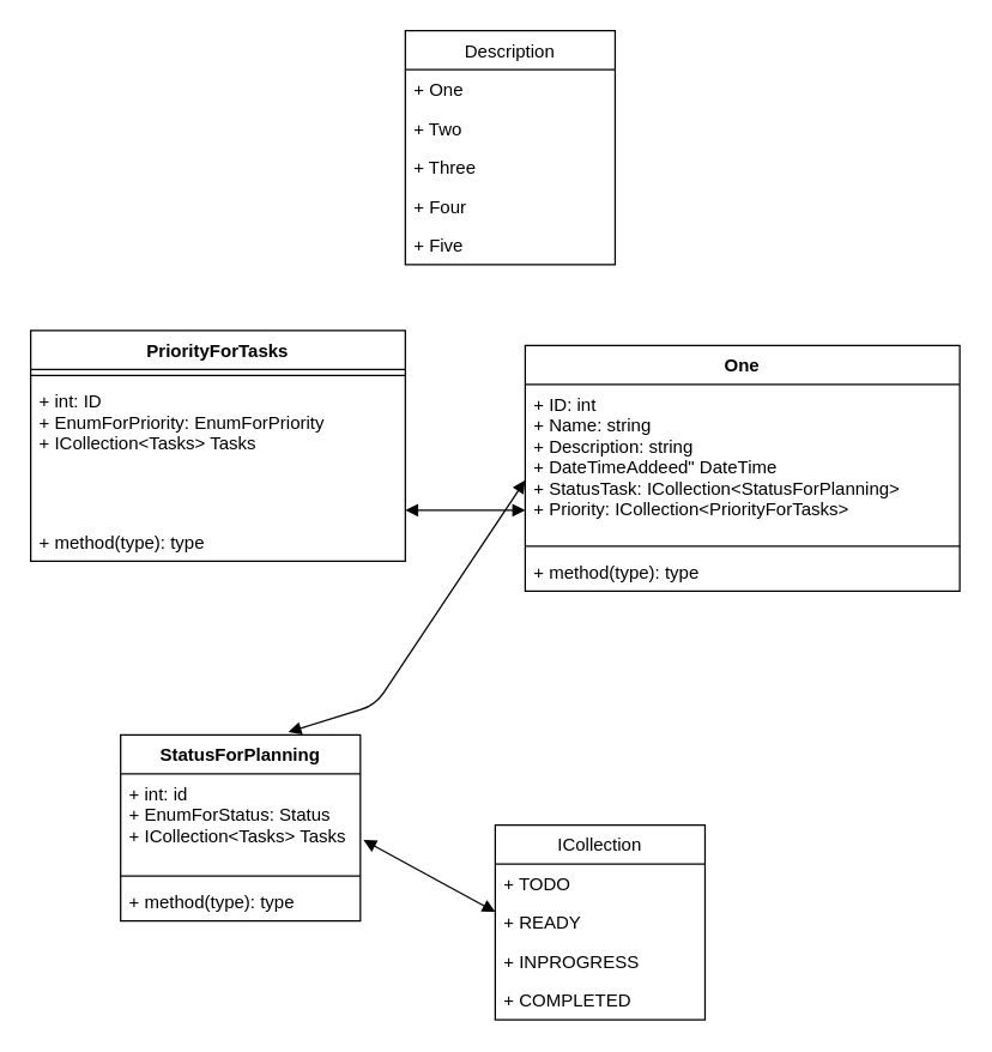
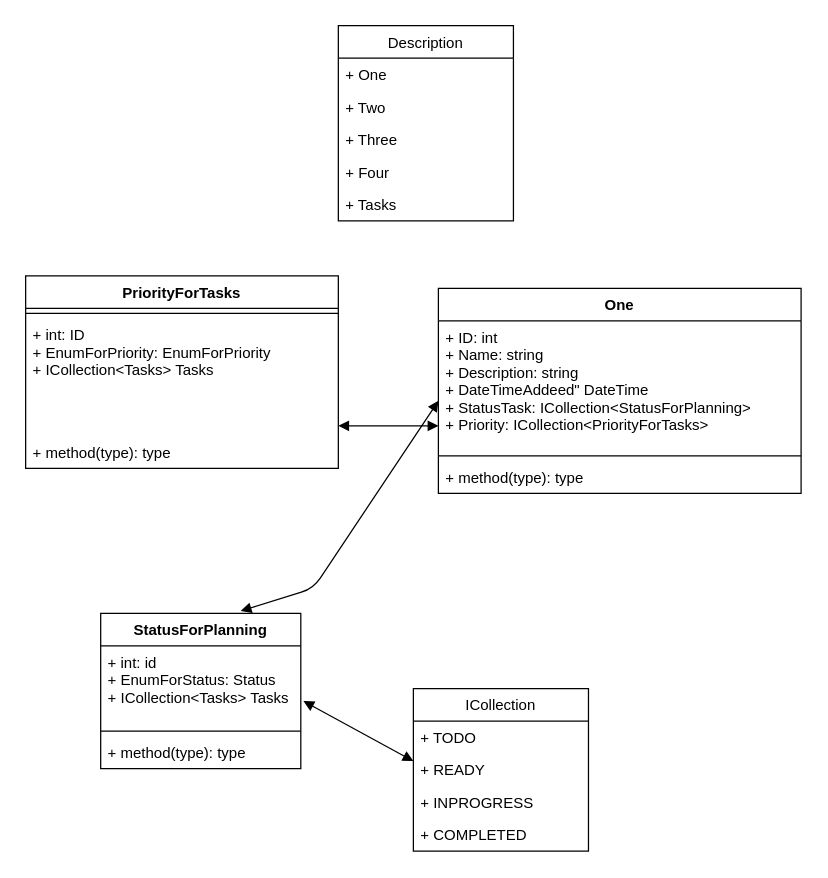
  <mxCell id="0" />
  <mxCell id="1" parent="0" />
  <mxCell id="2" value="PriorityForTasks" style="swimlane;fontStyle=1;align=center;verticalAlign=top;childLayout=stackLayout;horizontal=1;startSize=26;horizontalStack=0;resizeParent=1;resizeParentMax=0;resizeLast=0;collapsible=1;marginBottom=0;" vertex="1" parent="1"><mxGeometry x="20" y="220" width="250" height="154" as="geometry" /></mxCell>
  <mxCell id="3" value="" style="line;strokeWidth=1;fillColor=none;align=left;verticalAlign=middle;spacingTop=-1;spacingLeft=3;spacingRight=3;rotatable=0;labelPosition=right;points=[];portConstraint=eastwest;" vertex="1" parent="2"><mxGeometry y="26" width="250" height="8" as="geometry" /></mxCell>
  <mxCell id="4" value="+ int: ID&#10;+ EnumForPriority: EnumForPriority&#10;+ ICollection&lt;Tasks&gt; Tasks&#10;" style="text;strokeColor=none;fillColor=none;align=left;verticalAlign=top;spacingLeft=4;spacingRight=4;overflow=hidden;rotatable=0;points=[[0,0.5],[1,0.5]];portConstraint=eastwest;" vertex="1" parent="2"><mxGeometry y="34" width="250" height="94" as="geometry" /></mxCell>
  <mxCell id="5" value="+ method(type): type" style="text;strokeColor=none;fillColor=none;align=left;verticalAlign=top;spacingLeft=4;spacingRight=4;overflow=hidden;rotatable=0;points=[[0,0.5],[1,0.5]];portConstraint=eastwest;" vertex="1" parent="2"><mxGeometry y="128" width="250" height="26" as="geometry" /></mxCell>
  <mxCell id="6" value="StatusForPlanning" style="swimlane;fontStyle=1;align=center;verticalAlign=top;childLayout=stackLayout;horizontal=1;startSize=26;horizontalStack=0;resizeParent=1;resizeParentMax=0;resizeLast=0;collapsible=1;marginBottom=0;" vertex="1" parent="1"><mxGeometry x="80" y="490" width="160" height="124" as="geometry" /></mxCell>
  <mxCell id="7" value="+ int: id&#10;+ EnumForStatus: Status&#10;+ ICollection&lt;Tasks&gt; Tasks" style="text;strokeColor=none;fillColor=none;align=left;verticalAlign=top;spacingLeft=4;spacingRight=4;overflow=hidden;rotatable=0;points=[[0,0.5],[1,0.5]];portConstraint=eastwest;" vertex="1" parent="6"><mxGeometry y="26" width="160" height="64" as="geometry" /></mxCell>
  <mxCell id="8" value="" style="line;strokeWidth=1;fillColor=none;align=left;verticalAlign=middle;spacingTop=-1;spacingLeft=3;spacingRight=3;rotatable=0;labelPosition=right;points=[];portConstraint=eastwest;" vertex="1" parent="6"><mxGeometry y="90" width="160" height="8" as="geometry" /></mxCell>
  <mxCell id="9" value="+ method(type): type" style="text;strokeColor=none;fillColor=none;align=left;verticalAlign=top;spacingLeft=4;spacingRight=4;overflow=hidden;rotatable=0;points=[[0,0.5],[1,0.5]];portConstraint=eastwest;" vertex="1" parent="6"><mxGeometry y="98" width="160" height="26" as="geometry" /></mxCell>
  <mxCell id="10" value="One" style="swimlane;fontStyle=1;align=center;verticalAlign=top;childLayout=stackLayout;horizontal=1;startSize=26;horizontalStack=0;resizeParent=1;resizeParentMax=0;resizeLast=0;collapsible=1;marginBottom=0;" vertex="1" parent="1"><mxGeometry x="350" y="230" width="290" height="164" as="geometry" /></mxCell>
  <mxCell id="11" value="+ ID: int&#10;+ Name: string&#10;+ Description: string&#10;+ DateTimeAddeed&quot; DateTime&#10;+ StatusTask: ICollection&lt;StatusForPlanning&gt;&#10;+ Priority: ICollection&lt;PriorityForTasks&gt;&#10;" style="text;strokeColor=none;fillColor=none;align=left;verticalAlign=top;spacingLeft=4;spacingRight=4;overflow=hidden;rotatable=0;points=[[0,0.5],[1,0.5]];portConstraint=eastwest;" vertex="1" parent="10"><mxGeometry y="26" width="290" height="104" as="geometry" /></mxCell>
  <mxCell id="12" value="" style="line;strokeWidth=1;fillColor=none;align=left;verticalAlign=middle;spacingTop=-1;spacingLeft=3;spacingRight=3;rotatable=0;labelPosition=right;points=[];portConstraint=eastwest;" vertex="1" parent="10"><mxGeometry y="130" width="290" height="8" as="geometry" /></mxCell>
  <mxCell id="13" value="+ method(type): type" style="text;strokeColor=none;fillColor=none;align=left;verticalAlign=top;spacingLeft=4;spacingRight=4;overflow=hidden;rotatable=0;points=[[0,0.5],[1,0.5]];portConstraint=eastwest;" vertex="1" parent="10"><mxGeometry y="138" width="290" height="26" as="geometry" /></mxCell>
  <mxCell id="14" value="" style="endArrow=block;startArrow=block;endFill=1;startFill=1;html=1;" edge="1" parent="1"><mxGeometry width="160" relative="1" as="geometry"><mxPoint x="270" y="340" as="sourcePoint" /><mxPoint x="350" y="340" as="targetPoint" /></mxGeometry></mxCell>
  <mxCell id="15" value="" style="endArrow=block;startArrow=block;endFill=1;startFill=1;html=1;exitX=0.7;exitY=-0.016;exitDx=0;exitDy=0;exitPerimeter=0;" edge="1" parent="1" source="6"><mxGeometry width="160" relative="1" as="geometry"><mxPoint x="260" y="420" as="sourcePoint" /><mxPoint x="350" y="320" as="targetPoint" /><Array as="points"><mxPoint x="250" y="470" /></Array></mxGeometry></mxCell>
  <mxCell id="16" value="Description" style="swimlane;fontStyle=0;childLayout=stackLayout;horizontal=1;startSize=26;fillColor=none;horizontalStack=0;resizeParent=1;resizeParentMax=0;resizeLast=0;collapsible=1;marginBottom=0;" vertex="1" parent="1"><mxGeometry x="270" y="20" width="140" height="156" as="geometry" /></mxCell>
  <mxCell id="17" value="+ One&#10;" style="text;strokeColor=none;fillColor=none;align=left;verticalAlign=top;spacingLeft=4;spacingRight=4;overflow=hidden;rotatable=0;points=[[0,0.5],[1,0.5]];portConstraint=eastwest;" vertex="1" parent="16"><mxGeometry y="26" width="140" height="26" as="geometry" /></mxCell>
  <mxCell id="18" value="+ Two&#10;" style="text;strokeColor=none;fillColor=none;align=left;verticalAlign=top;spacingLeft=4;spacingRight=4;overflow=hidden;rotatable=0;points=[[0,0.5],[1,0.5]];portConstraint=eastwest;" vertex="1" parent="16"><mxGeometry y="52" width="140" height="26" as="geometry" /></mxCell>
  <mxCell id="19" value="+ Three" style="text;strokeColor=none;fillColor=none;align=left;verticalAlign=top;spacingLeft=4;spacingRight=4;overflow=hidden;rotatable=0;points=[[0,0.5],[1,0.5]];portConstraint=eastwest;" vertex="1" parent="16"><mxGeometry y="78" width="140" height="26" as="geometry" /></mxCell>
  <mxCell id="20" value="+ Four" style="text;strokeColor=none;fillColor=none;align=left;verticalAlign=top;spacingLeft=4;spacingRight=4;overflow=hidden;rotatable=0;points=[[0,0.5],[1,0.5]];portConstraint=eastwest;" vertex="1" parent="16"><mxGeometry y="104" width="140" height="26" as="geometry" /></mxCell>
- <mxCell id="21" value="+ Five" style="text;strokeColor=none;fillColor=none;align=left;verticalAlign=top;spacingLeft=4;spacingRight=4;overflow=hidden;rotatable=0;points=[[0,0.5],[1,0.5]];portConstraint=eastwest;" vertex="1" parent="16"><mxGeometry y="130" width="140" height="26" as="geometry" /></mxCell>
+ <mxCell id="21" value="+ Tasks" style="text;strokeColor=none;fillColor=none;align=left;verticalAlign=top;spacingLeft=4;spacingRight=4;overflow=hidden;rotatable=0;points=[[0,0.5],[1,0.5]];portConstraint=eastwest;" vertex="1" parent="16"><mxGeometry y="130" width="140" height="26" as="geometry" /></mxCell>
  <mxCell id="22" value="ICollection" style="swimlane;fontStyle=0;childLayout=stackLayout;horizontal=1;startSize=26;fillColor=none;horizontalStack=0;resizeParent=1;resizeParentMax=0;resizeLast=0;collapsible=1;marginBottom=0;" vertex="1" parent="1"><mxGeometry x="330" y="550" width="140" height="130" as="geometry" /></mxCell>
  <mxCell id="23" value="+ TODO" style="text;strokeColor=none;fillColor=none;align=left;verticalAlign=top;spacingLeft=4;spacingRight=4;overflow=hidden;rotatable=0;points=[[0,0.5],[1,0.5]];portConstraint=eastwest;" vertex="1" parent="22"><mxGeometry y="26" width="140" height="26" as="geometry" /></mxCell>
  <mxCell id="24" value="+ READY&#10;" style="text;strokeColor=none;fillColor=none;align=left;verticalAlign=top;spacingLeft=4;spacingRight=4;overflow=hidden;rotatable=0;points=[[0,0.5],[1,0.5]];portConstraint=eastwest;" vertex="1" parent="22"><mxGeometry y="52" width="140" height="26" as="geometry" /></mxCell>
  <mxCell id="25" value="+ INPROGRESS" style="text;strokeColor=none;fillColor=none;align=left;verticalAlign=top;spacingLeft=4;spacingRight=4;overflow=hidden;rotatable=0;points=[[0,0.5],[1,0.5]];portConstraint=eastwest;" vertex="1" parent="22"><mxGeometry y="78" width="140" height="26" as="geometry" /></mxCell>
  <mxCell id="26" value="+ COMPLETED" style="text;strokeColor=none;fillColor=none;align=left;verticalAlign=top;spacingLeft=4;spacingRight=4;overflow=hidden;rotatable=0;points=[[0,0.5],[1,0.5]];portConstraint=eastwest;" vertex="1" parent="22"><mxGeometry y="104" width="140" height="26" as="geometry" /></mxCell>
  <mxCell id="27" value="" style="endArrow=block;startArrow=block;endFill=1;startFill=1;html=1;entryX=0;entryY=1.231;entryDx=0;entryDy=0;entryPerimeter=0;exitX=1.013;exitY=0.688;exitDx=0;exitDy=0;exitPerimeter=0;" edge="1" parent="1" source="7" target="23"><mxGeometry width="160" relative="1" as="geometry"><mxPoint x="170" y="450" as="sourcePoint" /><mxPoint x="330" y="450" as="targetPoint" /></mxGeometry></mxCell>
